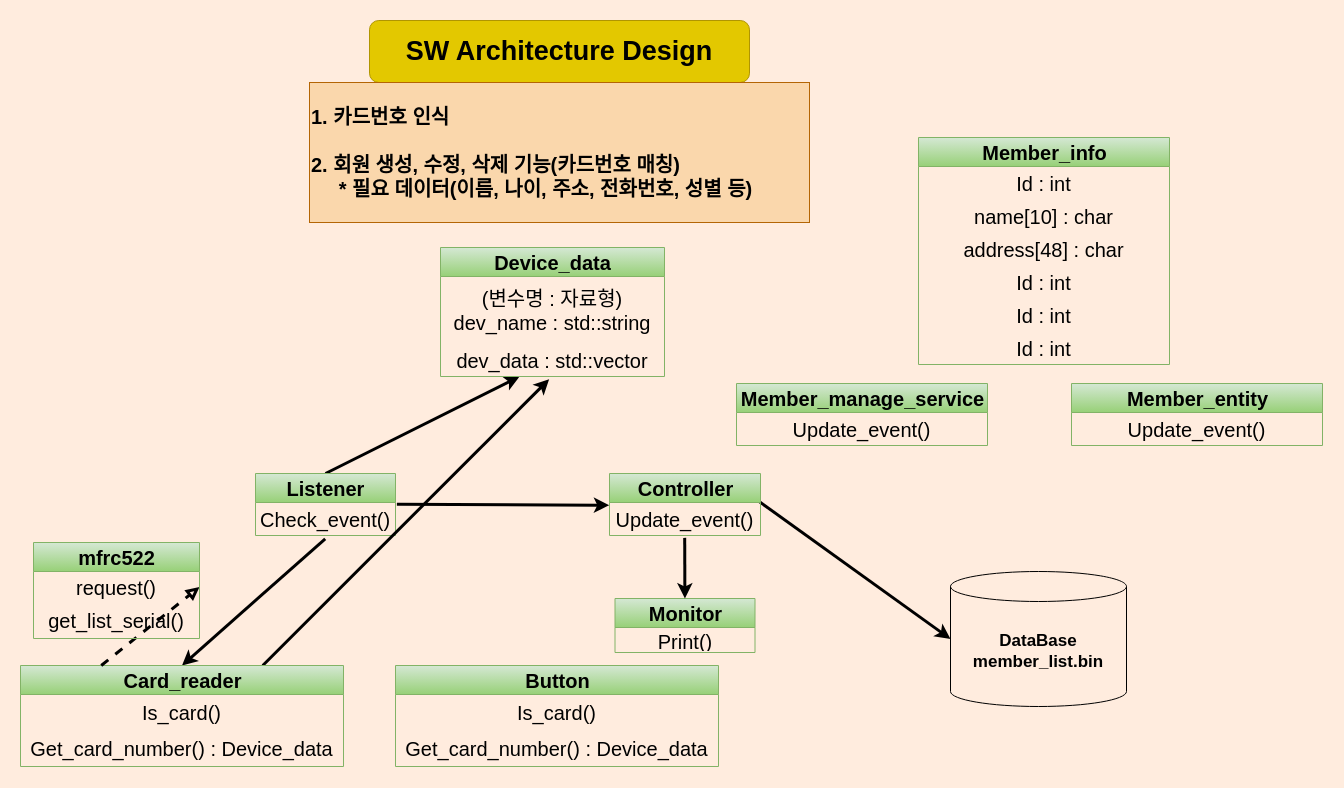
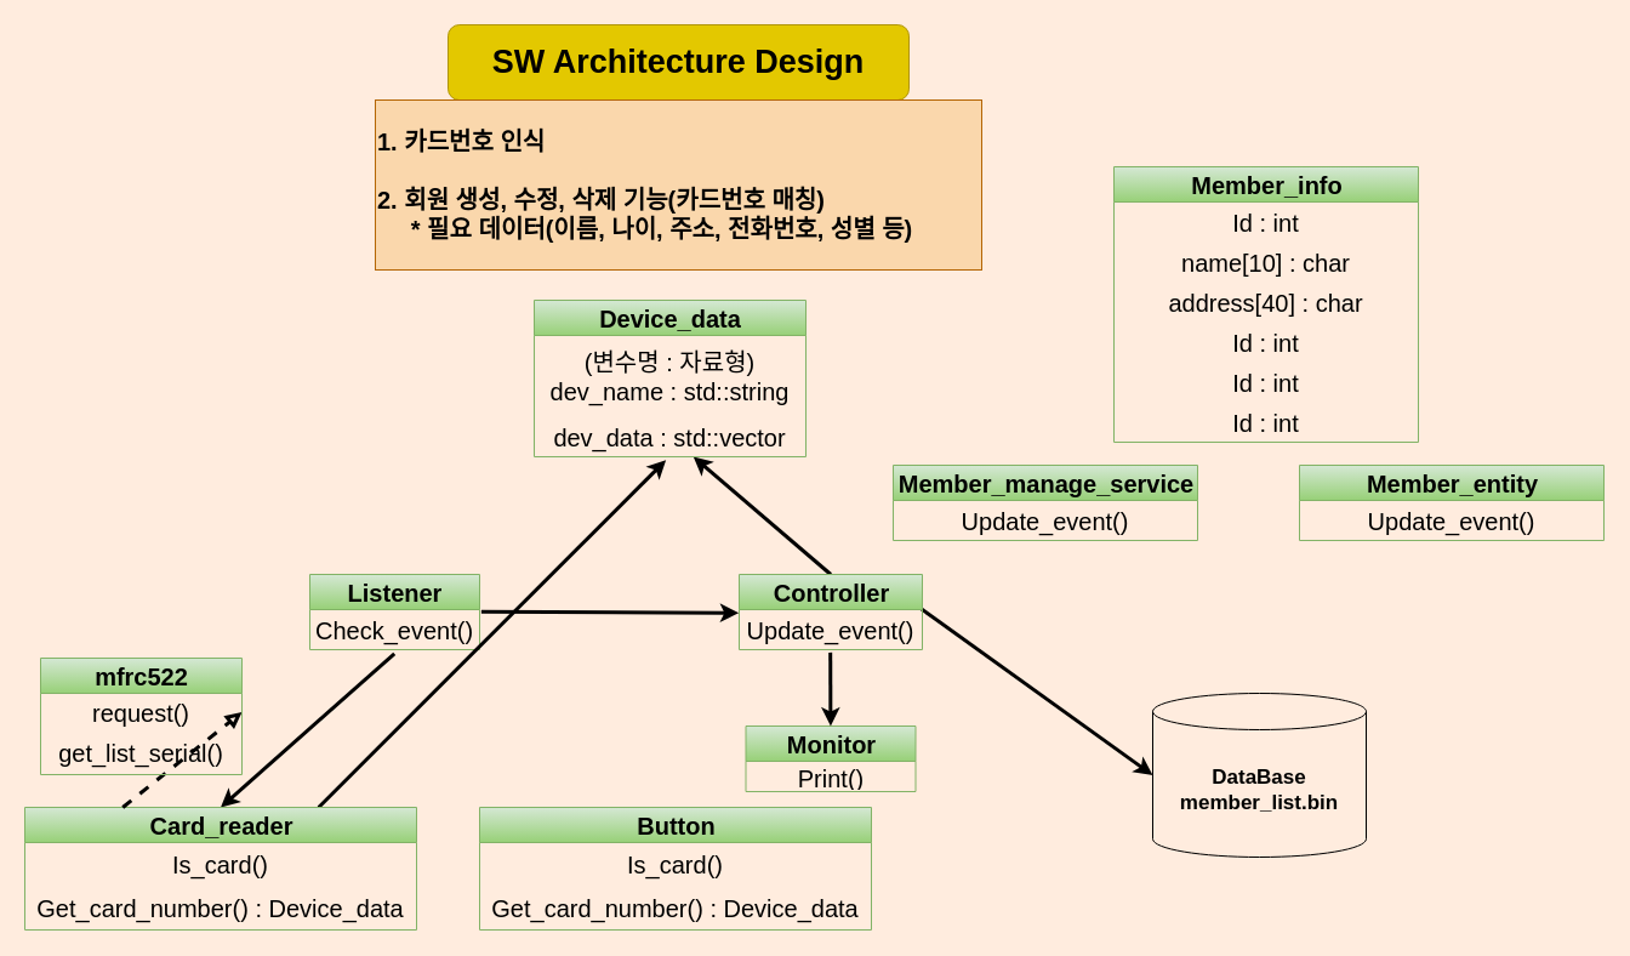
  <mxCell id="0" />
  <mxCell id="1" parent="0" />
  <mxCell id="2" style="edgeStyle=none;html=1;exitX=1.01;exitY=0.055;exitDx=0;exitDy=0;entryX=-0.002;entryY=0.084;entryDx=0;entryDy=0;strokeColor=#000000;strokeWidth=3;entryPerimeter=0;exitPerimeter=0;" parent="1" source="7" target="18" edge="1"><mxGeometry relative="1" as="geometry"><mxPoint x="389" y="470" as="sourcePoint" /><mxPoint x="389" y="400" as="targetPoint" /></mxGeometry></mxCell>
  <mxCell id="3" value="&lt;font color=&quot;#000000&quot; size=&quot;1&quot;&gt;&lt;b style=&quot;font-size: 27px&quot;&gt;SW Architecture Design&lt;/b&gt;&lt;/font&gt;" style="whiteSpace=wrap;html=1;fillColor=#e3c800;fontColor=#000000;strokeColor=#B09500;rounded=1;" parent="1" vertex="1"><mxGeometry x="369" y="20" width="380" height="62" as="geometry" /></mxCell>
  <mxCell id="4" value="&lt;div&gt;&lt;b style=&quot;font-size: 20px ; color: rgb(0 , 0 , 0)&quot;&gt;1. 카드번호 인식&lt;/b&gt;&lt;/div&gt;&lt;div&gt;&lt;b style=&quot;font-size: 20px ; color: rgb(0 , 0 , 0)&quot;&gt;&lt;br&gt;&lt;/b&gt;&lt;/div&gt;&lt;font color=&quot;#000000&quot; style=&quot;font-size: 20px&quot;&gt;&lt;div&gt;&lt;b&gt;2. 회원 생성, 수정, 삭제 기능(카드번호 매칭)&lt;/b&gt;&lt;/div&gt;&lt;/font&gt;&lt;b style=&quot;color: rgb(0 , 0 , 0) ; font-size: 20px&quot;&gt;&amp;nbsp; &amp;nbsp; &amp;nbsp;* 필요 데이터(이름, 나이, 주소, 전화번호, 성별 등)&lt;/b&gt;&lt;font color=&quot;#000000&quot; style=&quot;font-size: 20px&quot;&gt;&lt;b&gt;&lt;br&gt;&lt;/b&gt;&lt;/font&gt;" style="whiteSpace=wrap;html=1;fillColor=#fad7ac;strokeColor=#b46504;align=left;" parent="1" vertex="1"><mxGeometry x="309" y="82" width="500" height="140" as="geometry" /></mxCell>
- <mxCell id="5" style="edgeStyle=none;rounded=0;html=1;exitX=0.5;exitY=0;exitDx=0;exitDy=0;fontSize=20;fontColor=#000000;strokeColor=#000000;strokeWidth=3;" parent="1" source="6" target="22" edge="1"><mxGeometry relative="1" as="geometry" /></mxCell>
  <mxCell id="6" value="&lt;font color=&quot;#000000&quot;&gt;Listener&lt;/font&gt;" style="swimlane;fontStyle=1;align=center;verticalAlign=middle;childLayout=stackLayout;horizontal=1;startSize=29;horizontalStack=0;resizeParent=1;resizeParentMax=0;resizeLast=0;collapsible=0;marginBottom=0;html=1;fontSize=20;fillColor=#d5e8d4;strokeColor=#82b366;gradientColor=#97d077;" parent="1" vertex="1"><mxGeometry x="255" y="473" width="140" height="62" as="geometry" /></mxCell>
  <mxCell id="7" value="Check_event()" style="text;html=1;strokeColor=none;fillColor=none;align=center;verticalAlign=middle;spacingLeft=4;spacingRight=4;overflow=hidden;rotatable=0;points=[[0,0.5],[1,0.5]];portConstraint=eastwest;fontSize=20;fontColor=#000000;" parent="6" vertex="1"><mxGeometry y="29" width="140" height="33" as="geometry" /></mxCell>
  <mxCell id="8" value="&lt;font color=&quot;#000000&quot;&gt;Monitor&lt;/font&gt;" style="swimlane;fontStyle=1;align=center;verticalAlign=middle;childLayout=stackLayout;horizontal=1;startSize=29;horizontalStack=0;resizeParent=1;resizeParentMax=0;resizeLast=0;collapsible=0;marginBottom=0;html=1;fontSize=20;fillColor=#d5e8d4;gradientColor=#97d077;strokeColor=#82b366;" parent="1" vertex="1"><mxGeometry x="614.5" y="598" width="140" height="54" as="geometry" /></mxCell>
  <mxCell id="9" value="Print()" style="text;html=1;strokeColor=none;fillColor=none;align=center;verticalAlign=middle;spacingLeft=4;spacingRight=4;overflow=hidden;rotatable=0;points=[[0,0.5],[1,0.5]];portConstraint=eastwest;fontSize=20;fontColor=#000000;" parent="8" vertex="1"><mxGeometry y="29" width="140" height="25" as="geometry" /></mxCell>
  <mxCell id="10" style="edgeStyle=none;rounded=0;html=1;fontSize=20;fontColor=#000000;strokeColor=#000000;strokeWidth=3;entryX=0.5;entryY=0;entryDx=0;entryDy=0;exitX=0.498;exitY=1.1;exitDx=0;exitDy=0;exitPerimeter=0;" parent="1" source="7" target="12" edge="1"><mxGeometry relative="1" as="geometry"><mxPoint x="389" y="532" as="sourcePoint" /><mxPoint x="430" y="583" as="targetPoint" /></mxGeometry></mxCell>
  <mxCell id="11" style="edgeStyle=none;rounded=0;html=1;exitX=0.75;exitY=0;exitDx=0;exitDy=0;entryX=0.485;entryY=1.081;entryDx=0;entryDy=0;entryPerimeter=0;fontSize=20;fontColor=#000000;strokeColor=#000000;strokeWidth=3;" parent="1" source="12" target="22" edge="1"><mxGeometry relative="1" as="geometry" /></mxCell>
  <mxCell id="12" value="&lt;font color=&quot;#000000&quot;&gt;Card_reader&lt;/font&gt;" style="swimlane;fontStyle=1;align=center;verticalAlign=middle;childLayout=stackLayout;horizontal=1;startSize=29;horizontalStack=0;resizeParent=1;resizeParentMax=0;resizeLast=0;collapsible=0;marginBottom=0;html=1;fontSize=20;fillColor=#d5e8d4;gradientColor=#97d077;strokeColor=#82b366;" parent="1" vertex="1"><mxGeometry x="20" y="665" width="323" height="101" as="geometry" /></mxCell>
  <mxCell id="13" value="Is_card()" style="text;html=1;strokeColor=none;fillColor=none;align=center;verticalAlign=middle;spacingLeft=4;spacingRight=4;overflow=hidden;rotatable=0;points=[[0,0.5],[1,0.5]];portConstraint=eastwest;fontSize=20;fontColor=#000000;" parent="12" vertex="1"><mxGeometry y="29" width="323" height="36" as="geometry" /></mxCell>
  <mxCell id="14" value="Get_card_number() : Device_data" style="text;html=1;strokeColor=none;fillColor=none;align=center;verticalAlign=middle;spacingLeft=4;spacingRight=4;overflow=hidden;rotatable=0;points=[[0,0.5],[1,0.5]];portConstraint=eastwest;fontSize=20;fontColor=#000000;" parent="12" vertex="1"><mxGeometry y="65" width="323" height="36" as="geometry" /></mxCell>
+ <mxCell id="15" style="edgeStyle=none;rounded=0;html=1;exitX=0.5;exitY=0;exitDx=0;exitDy=0;fontSize=20;fontColor=#000000;strokeColor=#000000;strokeWidth=3;" parent="1" source="17" target="22" edge="1"><mxGeometry relative="1" as="geometry" /></mxCell>
  <mxCell id="16" style="edgeStyle=none;html=1;exitX=0.987;exitY=-0.043;exitDx=0;exitDy=0;entryX=0;entryY=0.5;entryDx=0;entryDy=0;entryPerimeter=0;fontSize=17;fontColor=#000000;strokeColor=#000000;strokeWidth=3;exitPerimeter=0;" parent="1" source="18" target="27" edge="1"><mxGeometry relative="1" as="geometry" /></mxCell>
  <mxCell id="17" value="&lt;font color=&quot;#000000&quot;&gt;Controller&lt;/font&gt;" style="swimlane;fontStyle=1;align=center;verticalAlign=middle;childLayout=stackLayout;horizontal=1;startSize=29;horizontalStack=0;resizeParent=1;resizeParentMax=0;resizeLast=0;collapsible=0;marginBottom=0;html=1;fontSize=20;fillColor=#d5e8d4;strokeColor=#82b366;gradientColor=#97d077;" parent="1" vertex="1"><mxGeometry x="609" y="473" width="151" height="62" as="geometry" /></mxCell>
  <mxCell id="18" value="Update_event()" style="text;html=1;strokeColor=none;fillColor=none;align=center;verticalAlign=middle;spacingLeft=4;spacingRight=4;overflow=hidden;rotatable=0;points=[[0,0.5],[1,0.5]];portConstraint=eastwest;fontSize=20;fontColor=#000000;" parent="17" vertex="1"><mxGeometry y="29" width="151" height="33" as="geometry" /></mxCell>
  <mxCell id="19" style="edgeStyle=none;html=1;strokeColor=#000000;strokeWidth=3;exitX=0.498;exitY=1.072;exitDx=0;exitDy=0;exitPerimeter=0;" parent="1" source="18" target="8" edge="1"><mxGeometry relative="1" as="geometry"><mxPoint x="685" y="533" as="sourcePoint" /><mxPoint x="618.698" y="514.772" as="targetPoint" /></mxGeometry></mxCell>
  <mxCell id="20" value="&lt;font color=&quot;#000000&quot;&gt;Device_data&lt;/font&gt;" style="swimlane;fontStyle=1;align=center;verticalAlign=middle;childLayout=stackLayout;horizontal=1;startSize=29;horizontalStack=0;resizeParent=1;resizeParentMax=0;resizeLast=0;collapsible=0;marginBottom=0;html=1;fontSize=20;fillColor=#d5e8d4;strokeColor=#82b366;gradientColor=#97d077;" parent="1" vertex="1"><mxGeometry x="440" y="247" width="224" height="129" as="geometry" /></mxCell>
  <mxCell id="21" value="(변수명 : 자료형)&lt;br&gt;dev_name : std::string" style="text;html=1;strokeColor=none;fillColor=none;align=center;verticalAlign=middle;spacingLeft=4;spacingRight=4;overflow=hidden;rotatable=0;points=[[0,0.5],[1,0.5]];portConstraint=eastwest;fontSize=20;fontColor=#000000;" parent="20" vertex="1"><mxGeometry y="29" width="224" height="67" as="geometry" /></mxCell>
  <mxCell id="22" value="dev_data : std::vector" style="text;html=1;strokeColor=none;fillColor=none;align=center;verticalAlign=middle;spacingLeft=4;spacingRight=4;overflow=hidden;rotatable=0;points=[[0,0.5],[1,0.5]];portConstraint=eastwest;fontSize=20;fontColor=#000000;" parent="20" vertex="1"><mxGeometry y="96" width="224" height="33" as="geometry" /></mxCell>
  <mxCell id="23" style="edgeStyle=none;rounded=0;html=1;exitX=0.25;exitY=0;exitDx=0;exitDy=0;fontSize=20;fontColor=#000000;strokeColor=#000000;strokeWidth=3;endArrow=block;endFill=0;entryX=1;entryY=0.5;entryDx=0;entryDy=0;dashed=1;" parent="1" source="12" target="25" edge="1"><mxGeometry relative="1" as="geometry"><mxPoint x="-99" y="533" as="targetPoint" /></mxGeometry></mxCell>
  <mxCell id="24" value="&lt;font color=&quot;#000000&quot;&gt;mfrc522&lt;/font&gt;" style="swimlane;fontStyle=1;align=center;verticalAlign=middle;childLayout=stackLayout;horizontal=1;startSize=29;horizontalStack=0;resizeParent=1;resizeParentMax=0;resizeLast=0;collapsible=0;marginBottom=0;html=1;fontSize=20;fillColor=#d5e8d4;gradientColor=#97d077;strokeColor=#82b366;" parent="1" vertex="1"><mxGeometry x="33" y="542" width="166" height="96" as="geometry" /></mxCell>
  <mxCell id="25" value="request()" style="text;html=1;strokeColor=none;fillColor=none;align=center;verticalAlign=middle;spacingLeft=4;spacingRight=4;overflow=hidden;rotatable=0;points=[[0,0.5],[1,0.5]];portConstraint=eastwest;fontSize=20;fontColor=#000000;" parent="24" vertex="1"><mxGeometry y="29" width="166" height="31" as="geometry" /></mxCell>
  <mxCell id="26" value="get_list_serial()" style="text;html=1;strokeColor=none;fillColor=none;align=center;verticalAlign=middle;spacingLeft=4;spacingRight=4;overflow=hidden;rotatable=0;points=[[0,0.5],[1,0.5]];portConstraint=eastwest;fontSize=20;fontColor=#000000;" parent="24" vertex="1"><mxGeometry y="60" width="166" height="36" as="geometry" /></mxCell>
  <mxCell id="27" value="&lt;font color=&quot;#000000&quot; size=&quot;1&quot;&gt;&lt;b style=&quot;font-size: 17px&quot;&gt;DataBase&lt;br&gt;member_list.bin&lt;br&gt;&lt;/b&gt;&lt;/font&gt;" style="shape=cylinder3;whiteSpace=wrap;html=1;boundedLbl=1;backgroundOutline=1;size=15;fillColor=none;strokeColor=#000000;" parent="1" vertex="1"><mxGeometry x="950" y="571" width="176" height="135" as="geometry" /></mxCell>
  <mxCell id="28" value="&lt;font color=&quot;#000000&quot;&gt;Member_manage_service&lt;/font&gt;" style="swimlane;fontStyle=1;align=center;verticalAlign=middle;childLayout=stackLayout;horizontal=1;startSize=29;horizontalStack=0;resizeParent=1;resizeParentMax=0;resizeLast=0;collapsible=0;marginBottom=0;html=1;fontSize=20;fillColor=#d5e8d4;strokeColor=#82b366;gradientColor=#97d077;" vertex="1" parent="1"><mxGeometry x="736" y="383" width="251" height="62" as="geometry" /></mxCell>
  <mxCell id="29" value="Update_event()" style="text;html=1;strokeColor=none;fillColor=none;align=center;verticalAlign=middle;spacingLeft=4;spacingRight=4;overflow=hidden;rotatable=0;points=[[0,0.5],[1,0.5]];portConstraint=eastwest;fontSize=20;fontColor=#000000;" vertex="1" parent="28"><mxGeometry y="29" width="251" height="33" as="geometry" /></mxCell>
  <mxCell id="30" value="&lt;font color=&quot;#000000&quot;&gt;Member_entity&lt;/font&gt;" style="swimlane;fontStyle=1;align=center;verticalAlign=middle;childLayout=stackLayout;horizontal=1;startSize=29;horizontalStack=0;resizeParent=1;resizeParentMax=0;resizeLast=0;collapsible=0;marginBottom=0;html=1;fontSize=20;fillColor=#d5e8d4;strokeColor=#82b366;gradientColor=#97d077;" vertex="1" parent="1"><mxGeometry x="1071" y="383" width="251" height="62" as="geometry" /></mxCell>
  <mxCell id="31" value="Update_event()" style="text;html=1;strokeColor=none;fillColor=none;align=center;verticalAlign=middle;spacingLeft=4;spacingRight=4;overflow=hidden;rotatable=0;points=[[0,0.5],[1,0.5]];portConstraint=eastwest;fontSize=20;fontColor=#000000;" vertex="1" parent="30"><mxGeometry y="29" width="251" height="33" as="geometry" /></mxCell>
  <mxCell id="32" value="&lt;font color=&quot;#000000&quot;&gt;Member_info&lt;/font&gt;" style="swimlane;fontStyle=1;align=center;verticalAlign=middle;childLayout=stackLayout;horizontal=1;startSize=29;horizontalStack=0;resizeParent=1;resizeParentMax=0;resizeLast=0;collapsible=0;marginBottom=0;html=1;fontSize=20;fillColor=#d5e8d4;strokeColor=#82b366;gradientColor=#97d077;" vertex="1" parent="1"><mxGeometry x="918" y="137" width="251" height="227" as="geometry" /></mxCell>
  <mxCell id="33" value="Id : int" style="text;html=1;strokeColor=none;fillColor=none;align=center;verticalAlign=middle;spacingLeft=4;spacingRight=4;overflow=hidden;rotatable=0;points=[[0,0.5],[1,0.5]];portConstraint=eastwest;fontSize=20;fontColor=#000000;" vertex="1" parent="32"><mxGeometry y="29" width="251" height="33" as="geometry" /></mxCell>
  <mxCell id="34" value="name[10] : char" style="text;html=1;strokeColor=none;fillColor=none;align=center;verticalAlign=middle;spacingLeft=4;spacingRight=4;overflow=hidden;rotatable=0;points=[[0,0.5],[1,0.5]];portConstraint=eastwest;fontSize=20;fontColor=#000000;" vertex="1" parent="32"><mxGeometry y="62" width="251" height="33" as="geometry" /></mxCell>
- <mxCell id="35" value="address[48] : char" style="text;html=1;strokeColor=none;fillColor=none;align=center;verticalAlign=middle;spacingLeft=4;spacingRight=4;overflow=hidden;rotatable=0;points=[[0,0.5],[1,0.5]];portConstraint=eastwest;fontSize=20;fontColor=#000000;" vertex="1" parent="32"><mxGeometry y="95" width="251" height="33" as="geometry" /></mxCell>
+ <mxCell id="35" value="address[40] : char" style="text;html=1;strokeColor=none;fillColor=none;align=center;verticalAlign=middle;spacingLeft=4;spacingRight=4;overflow=hidden;rotatable=0;points=[[0,0.5],[1,0.5]];portConstraint=eastwest;fontSize=20;fontColor=#000000;" vertex="1" parent="32"><mxGeometry y="95" width="251" height="33" as="geometry" /></mxCell>
  <mxCell id="36" value="Id : int" style="text;html=1;strokeColor=none;fillColor=none;align=center;verticalAlign=middle;spacingLeft=4;spacingRight=4;overflow=hidden;rotatable=0;points=[[0,0.5],[1,0.5]];portConstraint=eastwest;fontSize=20;fontColor=#000000;" vertex="1" parent="32"><mxGeometry y="128" width="251" height="33" as="geometry" /></mxCell>
  <mxCell id="37" value="Id : int" style="text;html=1;strokeColor=none;fillColor=none;align=center;verticalAlign=middle;spacingLeft=4;spacingRight=4;overflow=hidden;rotatable=0;points=[[0,0.5],[1,0.5]];portConstraint=eastwest;fontSize=20;fontColor=#000000;" vertex="1" parent="32"><mxGeometry y="161" width="251" height="33" as="geometry" /></mxCell>
  <mxCell id="38" value="Id : int" style="text;html=1;strokeColor=none;fillColor=none;align=center;verticalAlign=middle;spacingLeft=4;spacingRight=4;overflow=hidden;rotatable=0;points=[[0,0.5],[1,0.5]];portConstraint=eastwest;fontSize=20;fontColor=#000000;" vertex="1" parent="32"><mxGeometry y="194" width="251" height="33" as="geometry" /></mxCell>
  <mxCell id="39" value="&lt;font color=&quot;#000000&quot;&gt;Button&lt;/font&gt;" style="swimlane;fontStyle=1;align=center;verticalAlign=middle;childLayout=stackLayout;horizontal=1;startSize=29;horizontalStack=0;resizeParent=1;resizeParentMax=0;resizeLast=0;collapsible=0;marginBottom=0;html=1;fontSize=20;fillColor=#d5e8d4;gradientColor=#97d077;strokeColor=#82b366;" vertex="1" parent="1"><mxGeometry x="395" y="665" width="323" height="101" as="geometry" /></mxCell>
  <mxCell id="40" value="Is_card()" style="text;html=1;strokeColor=none;fillColor=none;align=center;verticalAlign=middle;spacingLeft=4;spacingRight=4;overflow=hidden;rotatable=0;points=[[0,0.5],[1,0.5]];portConstraint=eastwest;fontSize=20;fontColor=#000000;" vertex="1" parent="39"><mxGeometry y="29" width="323" height="36" as="geometry" /></mxCell>
  <mxCell id="41" value="Get_card_number() : Device_data" style="text;html=1;strokeColor=none;fillColor=none;align=center;verticalAlign=middle;spacingLeft=4;spacingRight=4;overflow=hidden;rotatable=0;points=[[0,0.5],[1,0.5]];portConstraint=eastwest;fontSize=20;fontColor=#000000;" vertex="1" parent="39"><mxGeometry y="65" width="323" height="36" as="geometry" /></mxCell>
